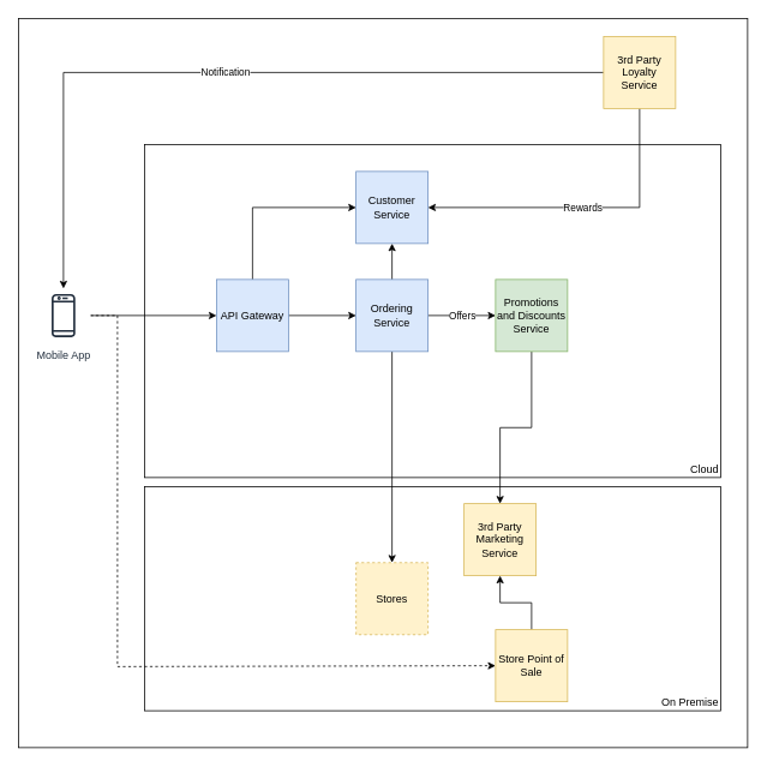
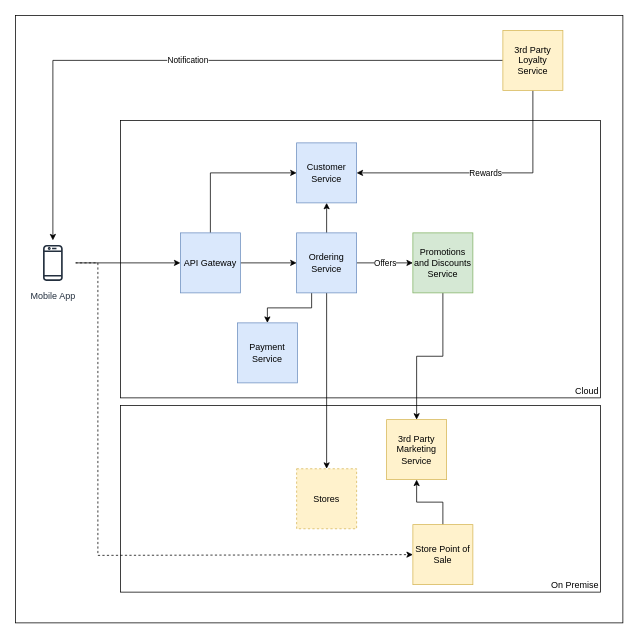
  <mxCell id="0" />
  <mxCell id="1" parent="0" />
  <mxCell id="2" value="" style="whiteSpace=wrap;html=1;aspect=fixed;" vertex="1" parent="1"><mxGeometry x="20" y="20" width="810" height="810" as="geometry" /></mxCell>
  <mxCell id="3" value="On Premise" style="rounded=0;whiteSpace=wrap;html=1;verticalAlign=bottom;align=right;" vertex="1" parent="1"><mxGeometry x="160" y="540" width="640" height="249" as="geometry" /></mxCell>
  <mxCell id="4" value="Cloud" style="rounded=0;whiteSpace=wrap;html=1;align=right;verticalAlign=bottom;" vertex="1" parent="1"><mxGeometry x="160" y="160" width="640" height="370" as="geometry" /></mxCell>
  <mxCell id="5" style="edgeStyle=orthogonalEdgeStyle;rounded=0;orthogonalLoop=1;jettySize=auto;html=1;" edge="1" parent="1" source="7" target="10"><mxGeometry relative="1" as="geometry" /></mxCell>
  <mxCell id="6" style="edgeStyle=orthogonalEdgeStyle;rounded=0;orthogonalLoop=1;jettySize=auto;html=1;entryX=0;entryY=0.5;entryDx=0;entryDy=0;dashed=1;" edge="1" parent="1" source="7" target="25"><mxGeometry relative="1" as="geometry"><Array as="points"><mxPoint x="130" y="350" /><mxPoint x="130" y="740" /></Array></mxGeometry></mxCell>
  <mxCell id="7" value="Mobile App" style="sketch=0;outlineConnect=0;fontColor=#232F3E;gradientColor=none;strokeColor=#232F3E;fillColor=#ffffff;dashed=0;verticalLabelPosition=bottom;verticalAlign=top;align=center;html=1;fontSize=12;fontStyle=0;aspect=fixed;shape=mxgraph.aws4.resourceIcon;resIcon=mxgraph.aws4.mobile_client;" vertex="1" parent="1"><mxGeometry x="40" y="320" width="60" height="60" as="geometry" /></mxCell>
  <mxCell id="8" style="edgeStyle=orthogonalEdgeStyle;rounded=0;orthogonalLoop=1;jettySize=auto;html=1;exitX=0.5;exitY=0;exitDx=0;exitDy=0;entryX=0;entryY=0.5;entryDx=0;entryDy=0;" edge="1" parent="1" source="10" target="19"><mxGeometry relative="1" as="geometry" /></mxCell>
  <mxCell id="9" style="edgeStyle=orthogonalEdgeStyle;rounded=0;orthogonalLoop=1;jettySize=auto;html=1;exitX=1;exitY=0.5;exitDx=0;exitDy=0;entryX=0;entryY=0.5;entryDx=0;entryDy=0;" edge="1" parent="1" source="10" target="15"><mxGeometry relative="1" as="geometry" /></mxCell>
  <mxCell id="10" value="API Gateway" style="whiteSpace=wrap;html=1;aspect=fixed;fillColor=#dae8fc;strokeColor=#6c8ebf;" vertex="1" parent="1"><mxGeometry x="240" y="310" width="80" height="80" as="geometry" /></mxCell>
  <mxCell id="11" style="edgeStyle=orthogonalEdgeStyle;rounded=0;orthogonalLoop=1;jettySize=auto;html=1;exitX=0.5;exitY=1;exitDx=0;exitDy=0;entryX=0.5;entryY=0;entryDx=0;entryDy=0;" edge="1" parent="1" source="15" target="23"><mxGeometry relative="1" as="geometry" /></mxCell>
  <mxCell id="12" value="Offers" style="edgeStyle=orthogonalEdgeStyle;rounded=0;orthogonalLoop=1;jettySize=auto;html=1;exitX=1;exitY=0.5;exitDx=0;exitDy=0;" edge="1" parent="1" source="15" target="17"><mxGeometry relative="1" as="geometry" /></mxCell>
  <mxCell id="13" style="edgeStyle=orthogonalEdgeStyle;rounded=0;orthogonalLoop=1;jettySize=auto;html=1;exitX=0.5;exitY=0;exitDx=0;exitDy=0;entryX=0.5;entryY=1;entryDx=0;entryDy=0;" edge="1" parent="1" source="15" target="19"><mxGeometry relative="1" as="geometry" /></mxCell>
+ <mxCell id="14" style="edgeStyle=orthogonalEdgeStyle;rounded=0;orthogonalLoop=1;jettySize=auto;html=1;exitX=0.25;exitY=1;exitDx=0;exitDy=0;entryX=0.5;entryY=0;entryDx=0;entryDy=0;" edge="1" parent="1" source="15" target="26"><mxGeometry relative="1" as="geometry" /></mxCell>
  <mxCell id="15" value="Ordering Service" style="whiteSpace=wrap;html=1;aspect=fixed;fillColor=#dae8fc;strokeColor=#6c8ebf;" vertex="1" parent="1"><mxGeometry x="395" y="310" width="80" height="80" as="geometry" /></mxCell>
  <mxCell id="16" style="edgeStyle=orthogonalEdgeStyle;rounded=0;orthogonalLoop=1;jettySize=auto;html=1;exitX=0.5;exitY=1;exitDx=0;exitDy=0;entryX=0.5;entryY=0;entryDx=0;entryDy=0;" edge="1" parent="1" source="17" target="18"><mxGeometry relative="1" as="geometry" /></mxCell>
  <mxCell id="17" value="Promotions and Discounts Service" style="whiteSpace=wrap;html=1;aspect=fixed;fillColor=#d5e8d4;strokeColor=#82b366;" vertex="1" parent="1"><mxGeometry x="550" y="310" width="80" height="80" as="geometry" /></mxCell>
  <mxCell id="18" value="3rd Party Marketing Service" style="whiteSpace=wrap;html=1;aspect=fixed;fillColor=#fff2cc;strokeColor=#d6b656;" vertex="1" parent="1"><mxGeometry x="515" y="559" width="80" height="80" as="geometry" /></mxCell>
  <mxCell id="19" value="Customer Service" style="whiteSpace=wrap;html=1;aspect=fixed;fillColor=#dae8fc;strokeColor=#6c8ebf;" vertex="1" parent="1"><mxGeometry x="395" y="190" width="80" height="80" as="geometry" /></mxCell>
  <mxCell id="20" value="Notification" style="edgeStyle=orthogonalEdgeStyle;rounded=0;orthogonalLoop=1;jettySize=auto;html=1;exitX=0;exitY=0.5;exitDx=0;exitDy=0;" edge="1" parent="1" source="22" target="7"><mxGeometry relative="1" as="geometry" /></mxCell>
  <mxCell id="21" value="Rewards" style="edgeStyle=orthogonalEdgeStyle;rounded=0;orthogonalLoop=1;jettySize=auto;html=1;exitX=0.5;exitY=1;exitDx=0;exitDy=0;entryX=1;entryY=0.5;entryDx=0;entryDy=0;" edge="1" parent="1" source="22" target="19"><mxGeometry relative="1" as="geometry" /></mxCell>
  <mxCell id="22" value="3rd Party Loyalty Service" style="whiteSpace=wrap;html=1;aspect=fixed;fillColor=#fff2cc;strokeColor=#d6b656;" vertex="1" parent="1"><mxGeometry x="670" y="40" width="80" height="80" as="geometry" /></mxCell>
  <mxCell id="23" value="Stores" style="whiteSpace=wrap;html=1;aspect=fixed;dashed=1;fillColor=#fff2cc;strokeColor=#d6b656;" vertex="1" parent="1"><mxGeometry x="395" y="624.5" width="80" height="80" as="geometry" /></mxCell>
  <mxCell id="24" style="edgeStyle=orthogonalEdgeStyle;rounded=0;orthogonalLoop=1;jettySize=auto;html=1;exitX=0.5;exitY=0;exitDx=0;exitDy=0;entryX=0.5;entryY=1;entryDx=0;entryDy=0;" edge="1" parent="1" source="25" target="18"><mxGeometry relative="1" as="geometry" /></mxCell>
  <mxCell id="25" value="Store Point of Sale" style="whiteSpace=wrap;html=1;aspect=fixed;fillColor=#fff2cc;strokeColor=#d6b656;" vertex="1" parent="1"><mxGeometry x="550" y="699" width="80" height="80" as="geometry" /></mxCell>
+ <mxCell id="26" value="Payment Service" style="whiteSpace=wrap;html=1;aspect=fixed;fillColor=#dae8fc;strokeColor=#6c8ebf;" vertex="1" parent="1"><mxGeometry x="316" y="430" width="80" height="80" as="geometry" /></mxCell>
